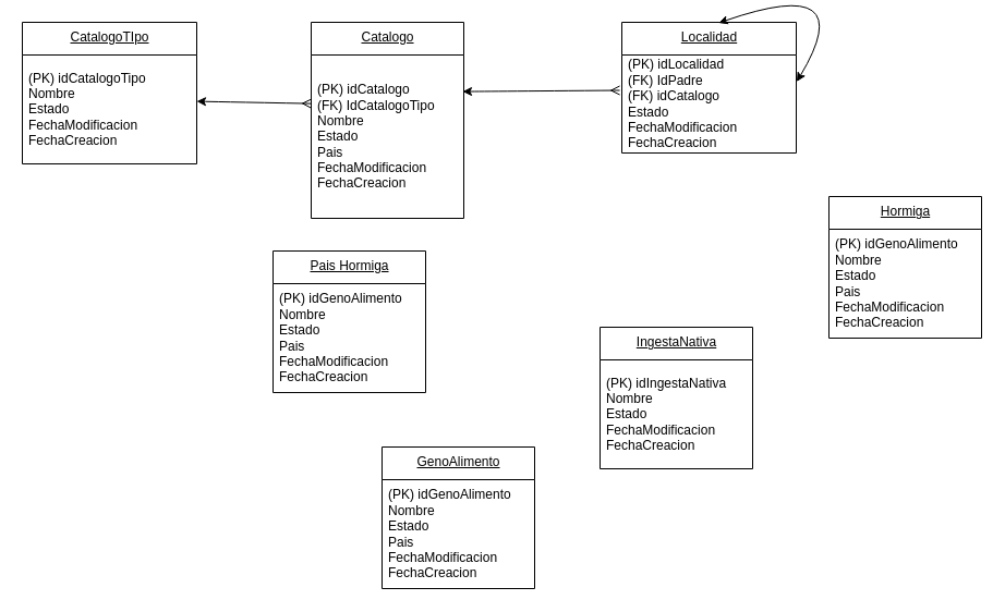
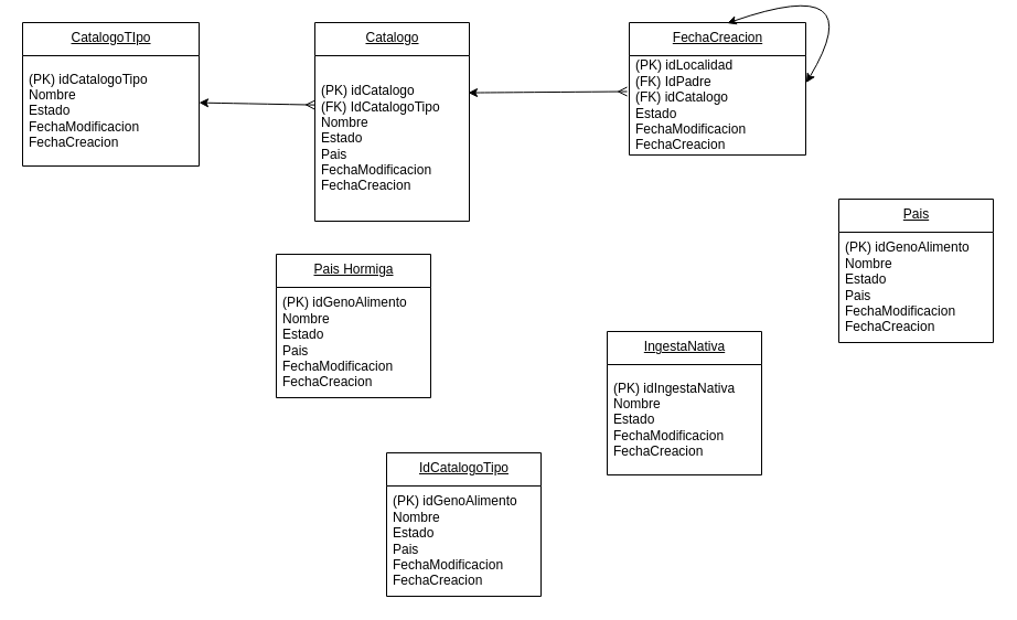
  <mxCell id="0" />
  <mxCell id="1" parent="0" />
  <mxCell id="2" value="CatalogoTIpo" style="swimlane;fontStyle=4;align=center;verticalAlign=top;childLayout=stackLayout;horizontal=1;startSize=30;horizontalStack=0;resizeParent=1;resizeParentMax=0;resizeLast=0;collapsible=0;marginBottom=0;html=1;" parent="1" vertex="1"><mxGeometry x="20" y="20" width="160" height="130" as="geometry" /></mxCell>
  <mxCell id="3" value="(PK) idCatalogoTipo&lt;br&gt;Nombre&lt;br&gt;Estado&lt;br&gt;FechaModificacion&lt;br&gt;FechaCreacion" style="html=1;strokeColor=none;fillColor=none;align=left;verticalAlign=middle;spacingLeft=4;spacingRight=4;rotatable=0;points=[[0,0.5],[1,0.5]];resizeWidth=1;" parent="2" vertex="1"><mxGeometry y="30" width="160" height="100" as="geometry" /></mxCell>
  <mxCell id="4" value="Catalogo" style="swimlane;fontStyle=4;align=center;verticalAlign=top;childLayout=stackLayout;horizontal=1;startSize=30;horizontalStack=0;resizeParent=1;resizeParentMax=0;resizeLast=0;collapsible=0;marginBottom=0;html=1;" parent="1" vertex="1"><mxGeometry x="285" y="20" width="140" height="180" as="geometry" /></mxCell>
  <mxCell id="5" value="(PK) idCatalogo&lt;br&gt;(FK) IdCatalogoTipo&lt;br&gt;Nombre&lt;br&gt;Estado&lt;br&gt;Pais&lt;br&gt;FechaModificacion&lt;br&gt;FechaCreacion" style="html=1;strokeColor=none;fillColor=none;align=left;verticalAlign=middle;spacingLeft=4;spacingRight=4;rotatable=0;points=[[0,0.5],[1,0.5]];resizeWidth=1;" parent="4" vertex="1"><mxGeometry y="30" width="140" height="150" as="geometry" /></mxCell>
  <mxCell id="6" value="" style="endArrow=none;html=1;exitX=1.004;exitY=0.245;exitDx=0;exitDy=0;exitPerimeter=0;entryX=-0.003;entryY=0.323;entryDx=0;entryDy=0;entryPerimeter=0;edgeStyle=orthogonalEdgeStyle;strokeColor=none;elbow=vertical;curved=1;" parent="1" source="3" target="5" edge="1"><mxGeometry width="50" height="50" relative="1" as="geometry"><mxPoint x="220" y="150" as="sourcePoint" /><mxPoint x="270" y="100" as="targetPoint" /></mxGeometry></mxCell>
  <mxCell id="7" value="" style="endArrow=ERmany;startArrow=classic;html=1;curved=1;elbow=vertical;endFill=0;exitX=1;exitY=0.426;exitDx=0;exitDy=0;exitPerimeter=0;" parent="1" source="3" edge="1"><mxGeometry width="50" height="50" relative="1" as="geometry"><mxPoint x="175" y="94.63" as="sourcePoint" /><mxPoint x="285" y="94.63" as="targetPoint" /></mxGeometry></mxCell>
- <mxCell id="8" value="Localidad" style="swimlane;fontStyle=4;align=center;verticalAlign=top;childLayout=stackLayout;horizontal=1;startSize=30;horizontalStack=0;resizeParent=1;resizeParentMax=0;resizeLast=0;collapsible=0;marginBottom=0;html=1;" parent="1" vertex="1"><mxGeometry x="570" y="20" width="160" height="120" as="geometry" /></mxCell>
+ <mxCell id="8" value="FechaCreacion" style="swimlane;fontStyle=4;align=center;verticalAlign=top;childLayout=stackLayout;horizontal=1;startSize=30;horizontalStack=0;resizeParent=1;resizeParentMax=0;resizeLast=0;collapsible=0;marginBottom=0;html=1;" parent="1" vertex="1"><mxGeometry x="570" y="20" width="160" height="120" as="geometry" /></mxCell>
  <mxCell id="9" value="(PK) idLocalidad&lt;br&gt;(FK) IdPadre&lt;br&gt;(FK) idCatalogo&lt;br&gt;Estado&lt;br&gt;FechaModificacion&lt;br&gt;FechaCreacion" style="html=1;strokeColor=none;fillColor=none;align=left;verticalAlign=middle;spacingLeft=4;spacingRight=4;rotatable=0;points=[[0,0.5],[1,0.5]];resizeWidth=1;" parent="8" vertex="1"><mxGeometry y="30" width="160" height="90" as="geometry" /></mxCell>
  <mxCell id="10" value="" style="endArrow=classic;startArrow=classic;html=1;curved=1;elbow=vertical;exitX=1.003;exitY=0.272;exitDx=0;exitDy=0;exitPerimeter=0;entryX=0.555;entryY=0.005;entryDx=0;entryDy=0;entryPerimeter=0;" parent="8" source="9" target="8" edge="1"><mxGeometry width="50" height="50" relative="1" as="geometry"><mxPoint x="200" y="45" as="sourcePoint" /><mxPoint x="250" y="-5" as="targetPoint" /><Array as="points"><mxPoint x="220" y="-45" /></Array></mxGeometry></mxCell>
  <mxCell id="11" value="" style="endArrow=ERmany;startArrow=classic;html=1;curved=1;elbow=vertical;endFill=0;entryX=-0.012;entryY=0.361;entryDx=0;entryDy=0;entryPerimeter=0;exitX=0.993;exitY=0.224;exitDx=0;exitDy=0;exitPerimeter=0;" parent="1" source="5" target="9" edge="1"><mxGeometry width="50" height="50" relative="1" as="geometry"><mxPoint x="425" y="79.63" as="sourcePoint" /><mxPoint x="535" y="79.63" as="targetPoint" /></mxGeometry></mxCell>
- <mxCell id="12" value="GenoAlimento" style="swimlane;fontStyle=4;align=center;verticalAlign=top;childLayout=stackLayout;horizontal=1;startSize=30;horizontalStack=0;resizeParent=1;resizeParentMax=0;resizeLast=0;collapsible=0;marginBottom=0;html=1;" parent="1" vertex="1"><mxGeometry x="350" y="410" width="140" height="130" as="geometry" /></mxCell>
+ <mxCell id="12" value="IdCatalogoTipo" style="swimlane;fontStyle=4;align=center;verticalAlign=top;childLayout=stackLayout;horizontal=1;startSize=30;horizontalStack=0;resizeParent=1;resizeParentMax=0;resizeLast=0;collapsible=0;marginBottom=0;html=1;" parent="1" vertex="1"><mxGeometry x="350" y="410" width="140" height="130" as="geometry" /></mxCell>
  <mxCell id="13" value="(PK) idGenoAlimento&lt;br&gt;Nombre&lt;br&gt;Estado&lt;br&gt;Pais&lt;br&gt;FechaModificacion&lt;br&gt;FechaCreacion" style="html=1;strokeColor=none;fillColor=none;align=left;verticalAlign=middle;spacingLeft=4;spacingRight=4;rotatable=0;points=[[0,0.5],[1,0.5]];resizeWidth=1;" parent="12" vertex="1"><mxGeometry y="30" width="140" height="100" as="geometry" /></mxCell>
  <mxCell id="14" value="IngestaNativa" style="swimlane;fontStyle=4;align=center;verticalAlign=top;childLayout=stackLayout;horizontal=1;startSize=30;horizontalStack=0;resizeParent=1;resizeParentMax=0;resizeLast=0;collapsible=0;marginBottom=0;html=1;" parent="1" vertex="1"><mxGeometry x="550" y="300" width="140" height="130" as="geometry" /></mxCell>
  <mxCell id="15" value="(PK) idIngestaNativa&lt;br&gt;Nombre&lt;br&gt;Estado&lt;br&gt;FechaModificacion&lt;br&gt;FechaCreacion" style="html=1;strokeColor=none;fillColor=none;align=left;verticalAlign=middle;spacingLeft=4;spacingRight=4;rotatable=0;points=[[0,0.5],[1,0.5]];resizeWidth=1;" parent="14" vertex="1"><mxGeometry y="30" width="140" height="100" as="geometry" /></mxCell>
  <mxCell id="16" value="Pais Hormiga" style="swimlane;fontStyle=4;align=center;verticalAlign=top;childLayout=stackLayout;horizontal=1;startSize=30;horizontalStack=0;resizeParent=1;resizeParentMax=0;resizeLast=0;collapsible=0;marginBottom=0;html=1;" parent="1" vertex="1"><mxGeometry x="250" y="230" width="140" height="130" as="geometry" /></mxCell>
  <mxCell id="17" value="(PK) idGenoAlimento&lt;br&gt;Nombre&lt;br&gt;Estado&lt;br&gt;Pais&lt;br&gt;FechaModificacion&lt;br&gt;FechaCreacion" style="html=1;strokeColor=none;fillColor=none;align=left;verticalAlign=middle;spacingLeft=4;spacingRight=4;rotatable=0;points=[[0,0.5],[1,0.5]];resizeWidth=1;" parent="16" vertex="1"><mxGeometry y="30" width="140" height="100" as="geometry" /></mxCell>
- <mxCell id="18" value="Hormiga" style="swimlane;fontStyle=4;align=center;verticalAlign=top;childLayout=stackLayout;horizontal=1;startSize=30;horizontalStack=0;resizeParent=1;resizeParentMax=0;resizeLast=0;collapsible=0;marginBottom=0;html=1;" parent="1" vertex="1"><mxGeometry x="760" y="180" width="140" height="130" as="geometry" /></mxCell>
+ <mxCell id="18" value="Pais" style="swimlane;fontStyle=4;align=center;verticalAlign=top;childLayout=stackLayout;horizontal=1;startSize=30;horizontalStack=0;resizeParent=1;resizeParentMax=0;resizeLast=0;collapsible=0;marginBottom=0;html=1;" parent="1" vertex="1"><mxGeometry x="760" y="180" width="140" height="130" as="geometry" /></mxCell>
  <mxCell id="19" value="(PK) idGenoAlimento&lt;br&gt;Nombre&lt;br&gt;Estado&lt;br&gt;Pais&lt;br&gt;FechaModificacion&lt;br&gt;FechaCreacion" style="html=1;strokeColor=none;fillColor=none;align=left;verticalAlign=middle;spacingLeft=4;spacingRight=4;rotatable=0;points=[[0,0.5],[1,0.5]];resizeWidth=1;" parent="18" vertex="1"><mxGeometry y="30" width="140" height="100" as="geometry" /></mxCell>
